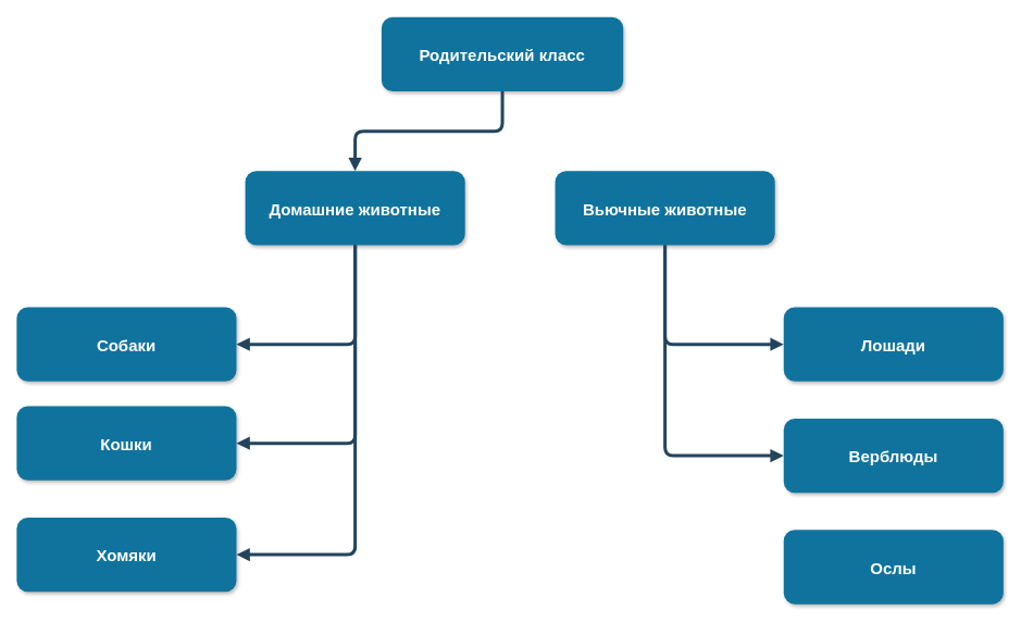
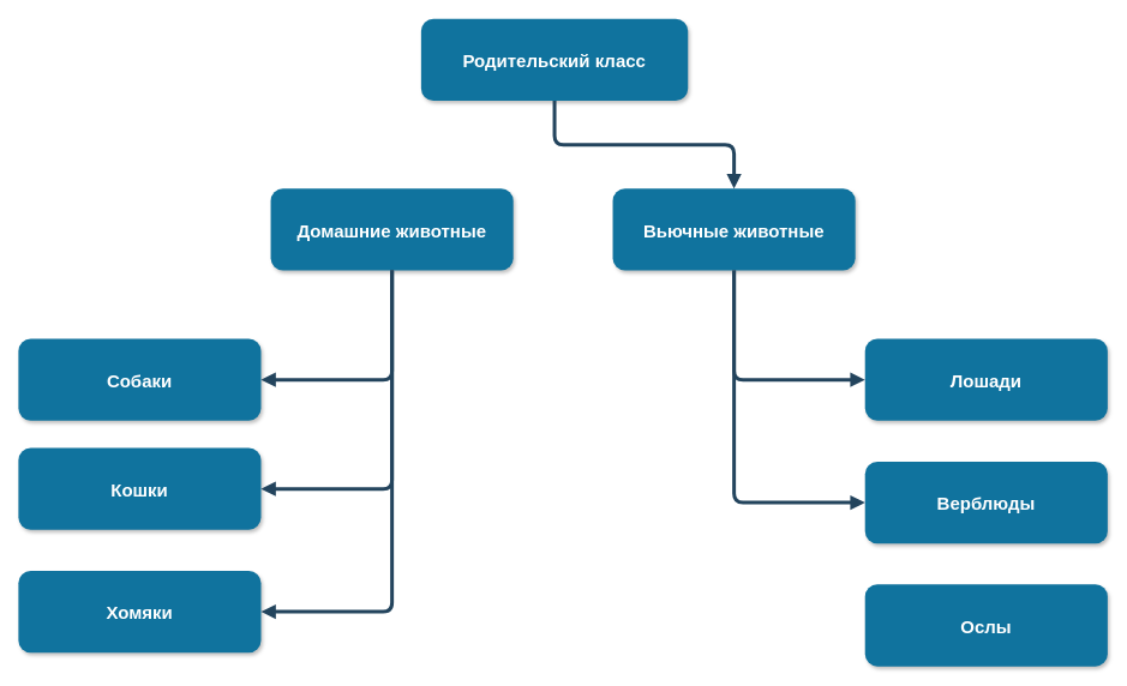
  <mxCell id="0" />
  <mxCell id="1" parent="0" />
  <mxCell id="2" value="" style="group;fontSize=20;" connectable="0" vertex="1" parent="1"><mxGeometry x="20" y="20" width="1210" height="720" as="geometry" /></mxCell>
  <mxCell id="3" value="Родительский класс" style="rounded=1;fillColor=#10739E;strokeColor=none;shadow=1;gradientColor=none;fontStyle=1;fontColor=#FFFFFF;fontSize=20;" vertex="1" parent="2"><mxGeometry x="447.35" width="296.437" height="91.043" as="geometry" /></mxCell>
  <mxCell id="4" value="Домашние животные" style="rounded=1;fillColor=#10739E;strokeColor=none;shadow=1;gradientColor=none;fontStyle=1;fontColor=#FFFFFF;fontSize=20;" vertex="1" parent="2"><mxGeometry x="280.267" y="188.915" width="269.488" height="91.043" as="geometry" /></mxCell>
  <mxCell id="5" value="Вьючные животные" style="rounded=1;fillColor=#10739E;strokeColor=none;shadow=1;gradientColor=none;fontStyle=1;fontColor=#FFFFFF;fontSize=20;" vertex="1" parent="2"><mxGeometry x="660.245" y="188.915" width="269.488" height="91.043" as="geometry" /></mxCell>
  <mxCell id="6" value="Собаки" style="rounded=1;fillColor=#10739E;strokeColor=none;shadow=1;gradientColor=none;fontStyle=1;fontColor=#FFFFFF;fontSize=20;" vertex="1" parent="2"><mxGeometry y="355.827" width="269.488" height="91.043" as="geometry" /></mxCell>
  <mxCell id="7" value="Кошки" style="rounded=1;fillColor=#10739E;strokeColor=none;shadow=1;gradientColor=none;fontStyle=1;fontColor=#FFFFFF;fontSize=20;" vertex="1" parent="2"><mxGeometry y="477.218" width="269.488" height="91.043" as="geometry" /></mxCell>
  <mxCell id="8" value="Хомяки" style="rounded=1;fillColor=#10739E;strokeColor=none;shadow=1;gradientColor=none;fontStyle=1;fontColor=#FFFFFF;fontSize=20;" vertex="1" parent="2"><mxGeometry y="613.783" width="269.488" height="91.043" as="geometry" /></mxCell>
  <mxCell id="9" value="Лошади" style="rounded=1;fillColor=#10739E;strokeColor=none;shadow=1;gradientColor=none;fontStyle=1;fontColor=#FFFFFF;fontSize=20;" vertex="1" parent="2"><mxGeometry x="940.512" y="355.827" width="269.488" height="91.043" as="geometry" /></mxCell>
  <mxCell id="10" value="Верблюды" style="rounded=1;fillColor=#10739E;strokeColor=none;shadow=1;gradientColor=none;fontStyle=1;fontColor=#FFFFFF;fontSize=20;" vertex="1" parent="2"><mxGeometry x="940.512" y="492.392" width="269.488" height="91.043" as="geometry" /></mxCell>
  <mxCell id="11" value="Ослы" style="rounded=1;fillColor=#10739E;strokeColor=none;shadow=1;gradientColor=none;fontStyle=1;fontColor=#FFFFFF;fontSize=20;" vertex="1" parent="2"><mxGeometry x="940.512" y="628.957" width="269.488" height="91.043" as="geometry" /></mxCell>
- <mxCell id="12" value="" style="edgeStyle=elbowEdgeStyle;elbow=vertical;strokeWidth=4;endArrow=block;endFill=1;fontStyle=1;strokeColor=#23445D;fontSize=20;" edge="1" parent="2" source="3" target="4"><mxGeometry x="29.644" y="251.128" width="134.744" height="151.739" as="geometry"><mxPoint x="-415.011" y="-121.391" as="sourcePoint" /><mxPoint x="-280.267" y="-273.13" as="targetPoint" /></mxGeometry></mxCell>
+ <mxCell id="12" value="" style="edgeStyle=elbowEdgeStyle;elbow=vertical;strokeWidth=4;endArrow=block;endFill=1;fontStyle=1;strokeColor=#23445D;fontSize=20;" edge="1" parent="2" source="3" target="5"><mxGeometry x="29.644" y="251.128" width="134.744" height="151.739" as="geometry"><mxPoint x="-415.011" y="-121.391" as="sourcePoint" /><mxPoint x="-280.267" y="-273.13" as="targetPoint" /></mxGeometry></mxCell>
  <mxCell id="13" value="" style="edgeStyle=elbowEdgeStyle;elbow=vertical;strokeWidth=4;endArrow=block;endFill=1;fontStyle=1;strokeColor=#23445D;exitX=0.5;exitY=1;exitDx=0;exitDy=0;entryX=0;entryY=0.5;entryDx=0;entryDy=0;fontSize=20;" edge="1" parent="2" source="5" target="9"><mxGeometry x="29.644" y="251.128" width="134.744" height="151.739" as="geometry"><mxPoint x="617.127" y="327.756" as="sourcePoint" /><mxPoint x="900.089" y="446.87" as="targetPoint" /><Array as="points"><mxPoint x="873.14" y="401.349" /></Array></mxGeometry></mxCell>
  <mxCell id="14" value="" style="edgeStyle=elbowEdgeStyle;elbow=vertical;strokeWidth=4;endArrow=block;endFill=1;fontStyle=1;strokeColor=#23445D;exitX=0.5;exitY=1;exitDx=0;exitDy=0;entryX=0;entryY=0.5;entryDx=0;entryDy=0;fontSize=20;" edge="1" parent="2" source="5" target="10"><mxGeometry x="29.644" y="251.128" width="134.744" height="151.739" as="geometry"><mxPoint x="765.345" y="424.868" as="sourcePoint" /><mxPoint x="910.869" y="600.885" as="targetPoint" /><Array as="points"><mxPoint x="873.14" y="537.914" /></Array></mxGeometry></mxCell>
  <mxCell id="15" value="" style="edgeStyle=elbowEdgeStyle;elbow=vertical;strokeWidth=4;endArrow=block;endFill=1;fontStyle=1;strokeColor=#23445D;exitX=0.5;exitY=1;exitDx=0;exitDy=0;entryX=1;entryY=0.5;entryDx=0;entryDy=0;fontSize=20;" edge="1" parent="2" source="4" target="6"><mxGeometry x="29.644" y="251.128" width="134.744" height="151.739" as="geometry"><mxPoint x="415.011" y="355.827" as="sourcePoint" /><mxPoint x="560.535" y="668.409" as="targetPoint" /><Array as="points"><mxPoint x="347.639" y="401.349" /></Array></mxGeometry></mxCell>
  <mxCell id="16" value="" style="edgeStyle=elbowEdgeStyle;elbow=vertical;strokeWidth=4;endArrow=block;endFill=1;fontStyle=1;strokeColor=#23445D;exitX=0.5;exitY=1;exitDx=0;exitDy=0;entryX=1;entryY=0.5;entryDx=0;entryDy=0;fontSize=20;" edge="1" parent="2" source="4" target="7"><mxGeometry x="29.644" y="251.128" width="134.744" height="151.739" as="geometry"><mxPoint x="415.011" y="401.349" as="sourcePoint" /><mxPoint x="269.488" y="522.74" as="targetPoint" /><Array as="points"><mxPoint x="347.639" y="522.74" /></Array></mxGeometry></mxCell>
  <mxCell id="17" value="" style="edgeStyle=elbowEdgeStyle;elbow=vertical;strokeWidth=4;endArrow=block;endFill=1;fontStyle=1;strokeColor=#23445D;exitX=0.5;exitY=1;exitDx=0;exitDy=0;entryX=1;entryY=0.5;entryDx=0;entryDy=0;fontSize=20;" edge="1" parent="2" source="4" target="8"><mxGeometry x="29.644" y="251.128" width="134.744" height="151.739" as="geometry"><mxPoint x="452.739" y="537.914" as="sourcePoint" /><mxPoint x="307.216" y="659.305" as="targetPoint" /><Array as="points"><mxPoint x="385.367" y="659.305" /></Array></mxGeometry></mxCell>
